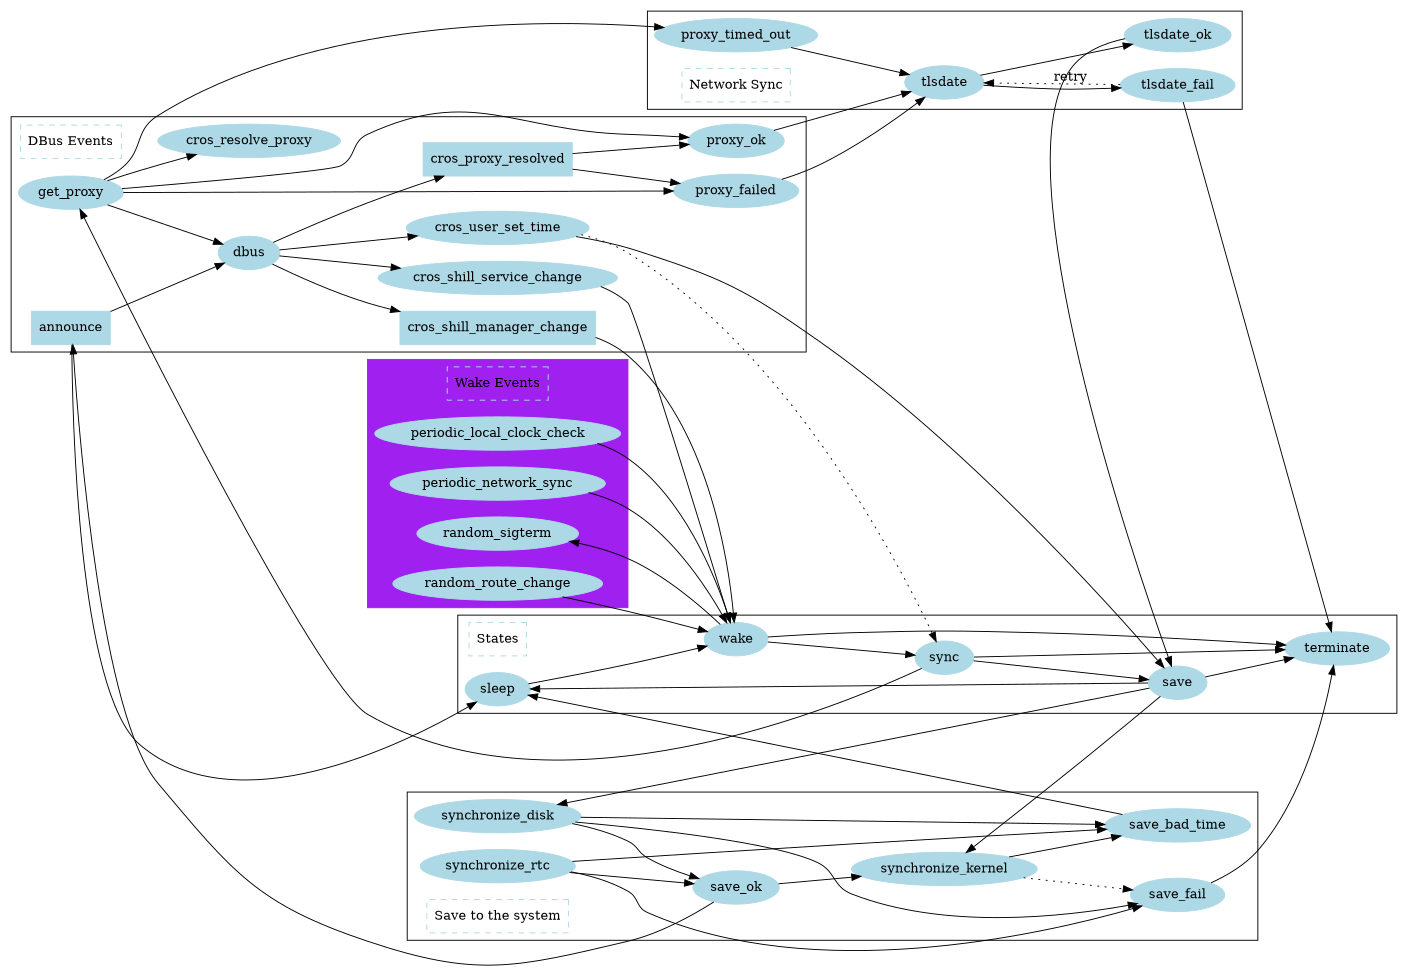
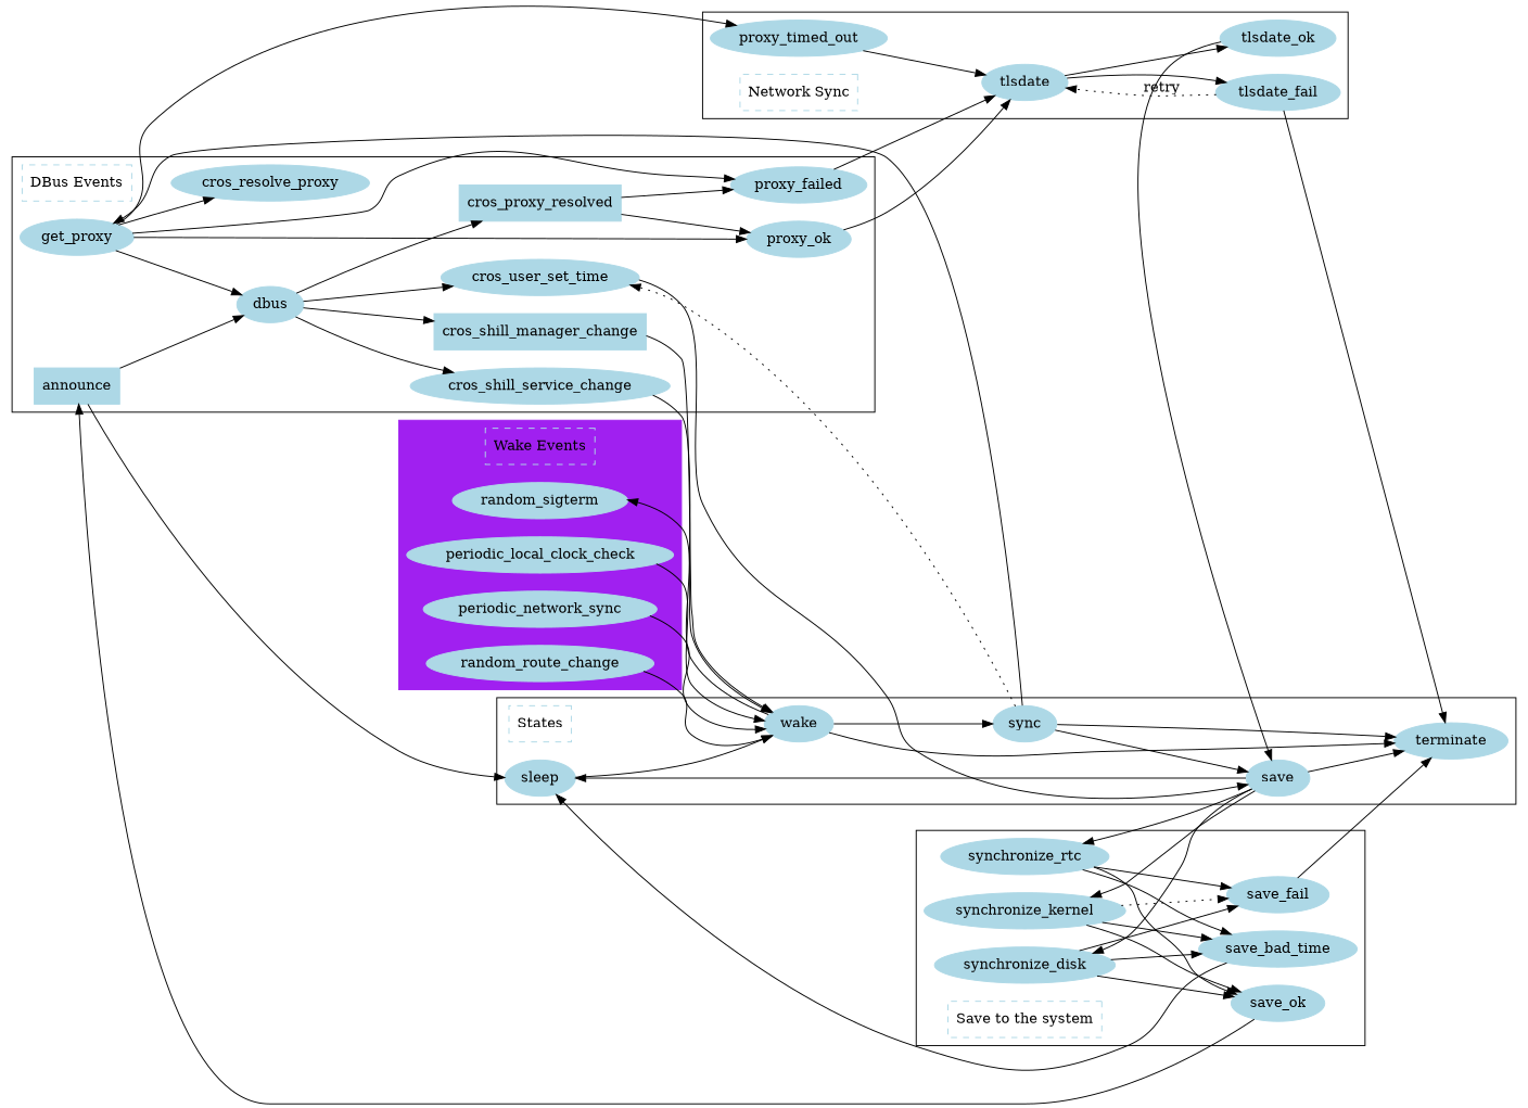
  digraph {
    compound=true
    rankdir=LR
    node [color=lightblue style=filled]
    n1 [label=States shape=box style=dashed]
    sleep
    wake
    sync
    terminate
    save
    n7 [label="Wake Events" shape=box style=dashed]
    periodic_local_clock_check
    periodic_network_sync
    random_sigterm
    random_route_change
    n12 [label="DBus Events" shape=box style=dashed]
    dbus
    cros_shill_manager_change [shape=box]
    cros_shill_service_change
    cros_proxy_resolved [shape=box]
    cros_user_set_time
    proxy_ok
    proxy_failed
    get_proxy
    cros_resolve_proxy
    announce [shape=box]
    tlsdate
    proxy_timed_out
    n25 [label="Network Sync" shape=box style=dashed]
    tlsdate_ok
    tlsdate_fail
    synchronize_rtc
    synchronize_kernel
    synchronize_disk
    n31 [label="Save to the system" shape=box style=dashed]
    save_ok
    save_fail
    save_bad_time
    subgraph cluster_1 {
      n1
      sleep
      wake
      sync
      terminate
      save
    }
    subgraph cluster_2 {
      color=purple
      style=filled
      n7
      periodic_local_clock_check
      periodic_network_sync
      random_sigterm
      random_route_change
    }
    subgraph cluster_3 {
      n12
      dbus
      cros_shill_manager_change
      cros_shill_service_change
      cros_proxy_resolved
      cros_user_set_time
      proxy_ok
      proxy_failed
      get_proxy
      cros_resolve_proxy
      announce
    }
    subgraph cluster_4 {
      tlsdate
      proxy_timed_out
      n25
      tlsdate_ok
      tlsdate_fail
    }
    subgraph cluster_5 {
      synchronize_rtc
      synchronize_kernel
      synchronize_disk
      n31
      save_ok
      save_fail
      save_bad_time
    }
    sleep -> wake
    wake -> sync
    wake -> terminate
    wake -> random_sigterm
    sync -> terminate
    sync -> save
    sync -> get_proxy
    save -> sleep
    save -> terminate
+   save -> synchronize_rtc
    save -> synchronize_kernel
    save -> synchronize_disk
    periodic_local_clock_check -> wake
    periodic_network_sync -> wake
    random_route_change -> wake
    dbus -> cros_shill_manager_change
    dbus -> cros_shill_service_change
    dbus -> cros_proxy_resolved
    dbus -> cros_user_set_time
    cros_shill_manager_change -> wake
    cros_shill_service_change -> wake
    cros_proxy_resolved -> proxy_ok
    cros_proxy_resolved -> proxy_failed
-   cros_user_set_time -> sync [style=dotted]
+   sync -> cros_user_set_time [style=dotted]
    cros_user_set_time -> save
    proxy_ok -> tlsdate
    proxy_failed -> tlsdate
    get_proxy -> dbus
    get_proxy -> proxy_ok
    get_proxy -> proxy_failed
    get_proxy -> cros_resolve_proxy
    get_proxy -> proxy_timed_out
    announce -> sleep
    announce -> dbus
    tlsdate -> tlsdate_ok
    tlsdate -> tlsdate_fail
    proxy_timed_out -> tlsdate
    tlsdate_ok -> save
    tlsdate_fail -> terminate
    tlsdate_fail -> tlsdate [label=retry style=dotted]
    synchronize_rtc -> save_ok
    synchronize_rtc -> save_fail
    synchronize_rtc -> save_bad_time
-   save_ok -> synchronize_kernel
+   synchronize_kernel -> save_ok
    synchronize_kernel -> save_fail [style=dotted]
    synchronize_kernel -> save_bad_time
    synchronize_disk -> save_ok
    synchronize_disk -> save_fail
    synchronize_disk -> save_bad_time
    save_ok -> announce
    save_fail -> terminate
    save_bad_time -> sleep
  }
